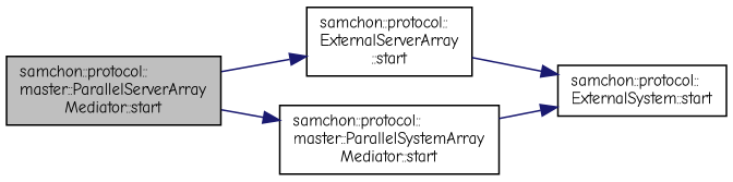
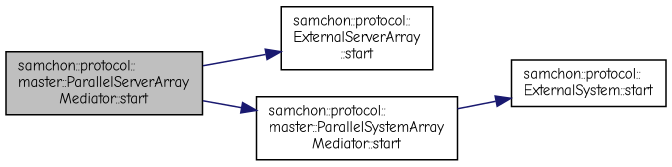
  digraph {
    rankdir=LR
    fontname="Comic Neue"
    node [color=black fillcolor=white fontname="Comic Neue" fontsize=10 shape=record style=filled]
    edge [color=midnightblue fontname="Comic Neue" fontsize=10 labelfontname=Helvetica labelfontsize=10 style=solid]
    n1 [fillcolor=grey75 fontcolor=black height=0.2 label="samchon::protocol::\lmaster::ParallelServerArray\lMediator::start" width=0.4]
    n2 [height=0.2 label="samchon::protocol::\lExternalServerArray\l::start" width=0.4]
    n3 [height=0.2 label="samchon::protocol::\lmaster::ParallelSystemArray\lMediator::start" width=0.4]
    n4 [height=0.2 label="samchon::protocol::\lExternalSystem::start" width=0.4]
    n1 -> n2
    n1 -> n3
-   n2 -> n4
    n3 -> n4
  }
